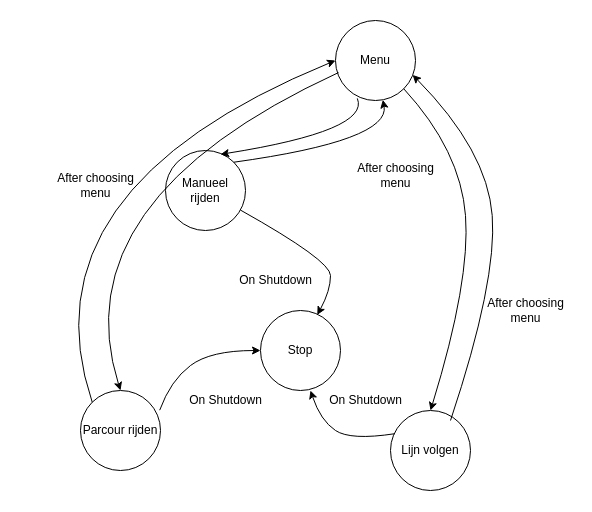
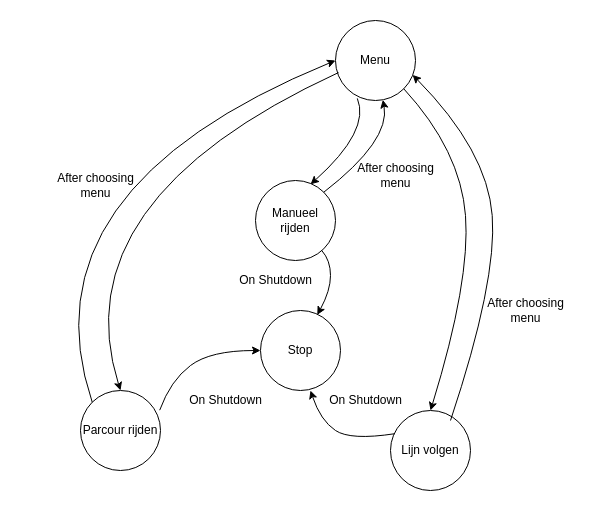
  <mxCell id="0" />
  <mxCell id="1" parent="0" />
  <mxCell id="2" value="Stop" style="ellipse;whiteSpace=wrap;html=1;aspect=fixed;" vertex="1" parent="1"><mxGeometry x="260" y="310" width="80" height="80" as="geometry" /></mxCell>
- <mxCell id="3" value="Manueel rijden" style="ellipse;whiteSpace=wrap;html=1;aspect=fixed;" vertex="1" parent="1"><mxGeometry x="165" y="150" width="80" height="80" as="geometry" /></mxCell>
+ <mxCell id="3" value="Manueel rijden" style="ellipse;whiteSpace=wrap;html=1;aspect=fixed;" vertex="1" parent="1"><mxGeometry x="255" y="180" width="80" height="80" as="geometry" /></mxCell>
  <mxCell id="4" value="Lijn volgen" style="ellipse;whiteSpace=wrap;html=1;aspect=fixed;" vertex="1" parent="1"><mxGeometry x="390" y="410" width="80" height="80" as="geometry" /></mxCell>
  <mxCell id="5" value="Parcour rijden" style="ellipse;whiteSpace=wrap;html=1;aspect=fixed;" vertex="1" parent="1"><mxGeometry x="80" y="390" width="80" height="80" as="geometry" /></mxCell>
  <mxCell id="6" value="Menu" style="ellipse;whiteSpace=wrap;html=1;aspect=fixed;" vertex="1" parent="1"><mxGeometry x="335" y="20" width="80" height="80" as="geometry" /></mxCell>
  <mxCell id="7" value="" style="curved=1;endArrow=classic;html=1;rounded=0;exitX=0.273;exitY=0.974;exitDx=0;exitDy=0;entryX=0.688;entryY=0.048;entryDx=0;entryDy=0;entryPerimeter=0;exitPerimeter=0;" edge="1" parent="1" source="6" target="3"><mxGeometry width="50" height="50" relative="1" as="geometry"><mxPoint x="390" y="160" as="sourcePoint" /><mxPoint x="440" y="110" as="targetPoint" /><Array as="points"><mxPoint x="370" y="130" /></Array></mxGeometry></mxCell>
  <mxCell id="8" value="" style="curved=1;endArrow=classic;html=1;rounded=0;exitX=1;exitY=1;exitDx=0;exitDy=0;entryX=0.5;entryY=0;entryDx=0;entryDy=0;" edge="1" parent="1" source="6" target="4"><mxGeometry width="50" height="50" relative="1" as="geometry"><mxPoint x="450" y="250" as="sourcePoint" /><mxPoint x="500" y="200" as="targetPoint" /><Array as="points"><mxPoint x="460" y="150" /><mxPoint x="470" y="280" /></Array></mxGeometry></mxCell>
  <mxCell id="9" value="" style="curved=1;endArrow=classic;html=1;rounded=0;exitX=0.037;exitY=0.651;exitDx=0;exitDy=0;exitPerimeter=0;entryX=0.5;entryY=0;entryDx=0;entryDy=0;" edge="1" parent="1" source="6" target="5"><mxGeometry width="50" height="50" relative="1" as="geometry"><mxPoint x="110" y="260" as="sourcePoint" /><mxPoint x="160" y="210" as="targetPoint" /><Array as="points"><mxPoint x="60" y="200" /></Array></mxGeometry></mxCell>
  <mxCell id="10" value="" style="curved=1;endArrow=classic;html=1;rounded=0;entryX=0.71;entryY=0.055;entryDx=0;entryDy=0;entryPerimeter=0;" edge="1" parent="1" source="3" target="2"><mxGeometry width="50" height="50" relative="1" as="geometry"><mxPoint x="270" y="300" as="sourcePoint" /><mxPoint x="320" y="250" as="targetPoint" /><Array as="points"><mxPoint x="330" y="260" /><mxPoint x="330" y="290" /></Array></mxGeometry></mxCell>
  <mxCell id="11" value="" style="curved=1;endArrow=classic;html=1;rounded=0;exitX=0.99;exitY=0.246;exitDx=0;exitDy=0;exitPerimeter=0;entryX=0;entryY=0.5;entryDx=0;entryDy=0;" edge="1" parent="1" source="5" target="2"><mxGeometry width="50" height="50" relative="1" as="geometry"><mxPoint x="180" y="410" as="sourcePoint" /><mxPoint x="230" y="360" as="targetPoint" /><Array as="points"><mxPoint x="170" y="380" /><mxPoint x="210" y="350" /></Array></mxGeometry></mxCell>
  <mxCell id="12" value="" style="curved=1;endArrow=classic;html=1;rounded=0;exitX=0.056;exitY=0.29;exitDx=0;exitDy=0;exitPerimeter=0;" edge="1" parent="1" source="4"><mxGeometry width="50" height="50" relative="1" as="geometry"><mxPoint x="340" y="420" as="sourcePoint" /><mxPoint x="310" y="390" as="targetPoint" /><Array as="points"><mxPoint x="350" y="440" /><mxPoint x="320" y="420" /></Array></mxGeometry></mxCell>
  <mxCell id="13" value="" style="curved=1;endArrow=classic;html=1;rounded=0;exitX=0;exitY=0;exitDx=0;exitDy=0;entryX=0;entryY=0.5;entryDx=0;entryDy=0;" edge="1" parent="1" source="5" target="6"><mxGeometry width="50" height="50" relative="1" as="geometry"><mxPoint x="80" y="378.96" as="sourcePoint" /><mxPoint x="297.96" y="61.04" as="targetPoint" /><Array as="points"><mxPoint x="20" y="188.96" /></Array></mxGeometry></mxCell>
  <mxCell id="14" value="" style="curved=1;endArrow=classic;html=1;rounded=0;entryX=0.964;entryY=0.68;entryDx=0;entryDy=0;entryPerimeter=0;" edge="1" parent="1" target="6"><mxGeometry width="50" height="50" relative="1" as="geometry"><mxPoint x="450" y="420" as="sourcePoint" /><mxPoint x="410" y="70" as="targetPoint" /><Array as="points"><mxPoint x="496.72" y="280" /><mxPoint x="486.72" y="150" /></Array></mxGeometry></mxCell>
  <mxCell id="15" value="" style="curved=1;endArrow=classic;html=1;rounded=0;exitX=1;exitY=0;exitDx=0;exitDy=0;" edge="1" parent="1" source="3" target="6"><mxGeometry width="50" height="50" relative="1" as="geometry"><mxPoint x="330" y="190" as="sourcePoint" /><mxPoint x="376.84" y="107.92" as="targetPoint" /><Array as="points"><mxPoint x="390" y="140" /></Array></mxGeometry></mxCell>
  <mxCell id="16" value="On Shutdown" style="text;html=1;align=center;verticalAlign=middle;resizable=0;points=[];autosize=1;strokeColor=none;fillColor=none;" vertex="1" parent="1"><mxGeometry x="230" y="270" width="90" height="20" as="geometry" /></mxCell>
  <mxCell id="17" value="On Shutdown" style="text;html=1;align=center;verticalAlign=middle;resizable=0;points=[];autosize=1;strokeColor=none;fillColor=none;" vertex="1" parent="1"><mxGeometry x="180" y="390" width="90" height="20" as="geometry" /></mxCell>
  <mxCell id="18" value="On Shutdown" style="text;html=1;align=center;verticalAlign=middle;resizable=0;points=[];autosize=1;strokeColor=none;fillColor=none;" vertex="1" parent="1"><mxGeometry x="320" y="390" width="90" height="20" as="geometry" /></mxCell>
  <mxCell id="19" value="After choosing &lt;br&gt;menu" style="text;html=1;align=center;verticalAlign=middle;resizable=0;points=[];autosize=1;strokeColor=none;fillColor=none;fontStyle=0" vertex="1" parent="1"><mxGeometry x="480" y="295" width="90" height="30" as="geometry" /></mxCell>
  <mxCell id="20" value="After choosing &lt;br&gt;menu" style="text;html=1;align=center;verticalAlign=middle;resizable=0;points=[];autosize=1;strokeColor=none;fillColor=none;fontStyle=0" vertex="1" parent="1"><mxGeometry x="350" y="160" width="90" height="30" as="geometry" /></mxCell>
  <mxCell id="21" value="After choosing &lt;br&gt;menu" style="text;html=1;align=center;verticalAlign=middle;resizable=0;points=[];autosize=1;strokeColor=none;fillColor=none;" vertex="1" parent="1"><mxGeometry x="50" y="170" width="90" height="30" as="geometry" /></mxCell>
